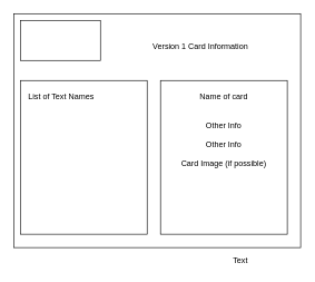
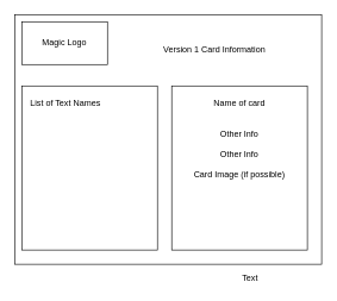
  <mxCell id="0" />
  <mxCell id="1" parent="0" />
  <mxCell id="2" value="" style="rounded=0;whiteSpace=wrap;html=1;" vertex="1" parent="1"><mxGeometry x="20" y="20" width="430" height="350" as="geometry" /></mxCell>
- <mxCell id="3" value="Text" style="text;html=1;strokeColor=none;fillColor=none;align=center;verticalAlign=middle;whiteSpace=wrap;rounded=0;" vertex="1" parent="1"><mxGeometry x="340" y="380" width="40" height="20" as="geometry" /></mxCell>
+ <mxCell id="3" value="Text" style="text;html=1;strokeColor=none;fillColor=none;align=center;verticalAlign=middle;whiteSpace=wrap;rounded=0;" vertex="1" parent="1"><mxGeometry x="330" y="380" width="40" height="20" as="geometry" /></mxCell>
  <mxCell id="4" value="" style="rounded=0;whiteSpace=wrap;html=1;" vertex="1" parent="1"><mxGeometry x="30" y="30" width="120" height="60" as="geometry" /></mxCell>
  <mxCell id="5" value="Version 1 Card Information" style="text;html=1;strokeColor=none;fillColor=none;align=center;verticalAlign=middle;whiteSpace=wrap;rounded=0;" vertex="1" parent="1"><mxGeometry x="175" y="60" width="250" height="20" as="geometry" /></mxCell>
+ <mxCell id="6" value="Magic Logo" style="text;html=1;strokeColor=none;fillColor=none;align=center;verticalAlign=middle;whiteSpace=wrap;rounded=0;" vertex="1" parent="1"><mxGeometry x="40" y="50" width="100" height="20" as="geometry" /></mxCell>
  <mxCell id="7" value="" style="rounded=0;whiteSpace=wrap;html=1;" vertex="1" parent="1"><mxGeometry x="30" y="120" width="190" height="230" as="geometry" /></mxCell>
  <mxCell id="8" value="" style="rounded=0;whiteSpace=wrap;html=1;" vertex="1" parent="1"><mxGeometry x="240" y="120" width="190" height="230" as="geometry" /></mxCell>
  <mxCell id="9" value="List of Text Names" style="text;html=1;strokeColor=none;fillColor=none;align=left;verticalAlign=top;whiteSpace=wrap;rounded=0;" vertex="1" parent="1"><mxGeometry x="40" y="130" width="170" height="200" as="geometry" /></mxCell>
  <mxCell id="10" value="Name of card&lt;br&gt;&lt;br&gt;&lt;br&gt;Other Info&lt;br&gt;&lt;br&gt;Other Info&lt;br&gt;&lt;br&gt;Card Image (if possible)" style="text;html=1;strokeColor=none;fillColor=none;align=center;verticalAlign=top;whiteSpace=wrap;rounded=0;" vertex="1" parent="1"><mxGeometry x="250" y="130" width="170" height="210" as="geometry" /></mxCell>
